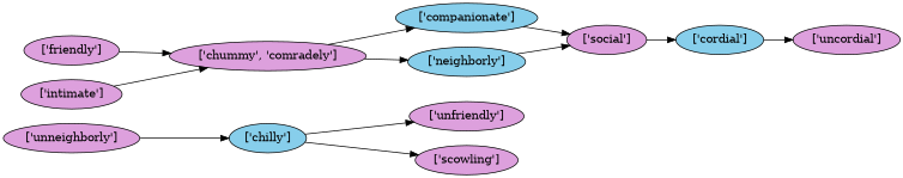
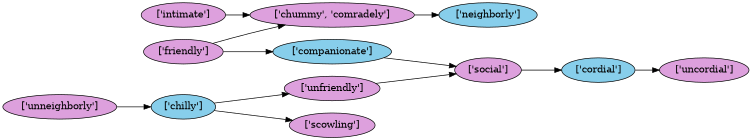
  strict digraph {
    rankdir=LR
    node [fillcolor=plum style=filled]
    "['chilly']" [fillcolor=skyblue]
    "['unneighborly']"
    "['unfriendly']"
    "['scowling']"
    "['companionate']" [fillcolor=skyblue]
    "['social']"
    "['cordial']" [fillcolor=skyblue]
    "['uncordial']"
    "['chummy', 'comradely']"
    "['neighborly']" [fillcolor=skyblue]
    "['friendly']"
    "['intimate']"
    "['chilly']" -> "['unfriendly']"
    "['chilly']" -> "['scowling']"
    "['unneighborly']" -> "['chilly']"
    "['companionate']" -> "['social']"
    "['social']" -> "['cordial']"
    "['cordial']" -> "['uncordial']"
-   "['chummy', 'comradely']" -> "['companionate']"
+   "['friendly']" -> "['companionate']"
    "['chummy', 'comradely']" -> "['neighborly']"
-   "['neighborly']" -> "['social']"
+   "['unfriendly']" -> "['social']"
    "['friendly']" -> "['chummy', 'comradely']"
    "['intimate']" -> "['chummy', 'comradely']"
  }
